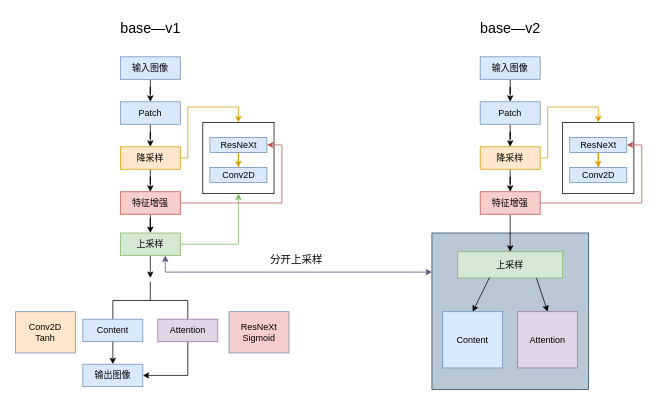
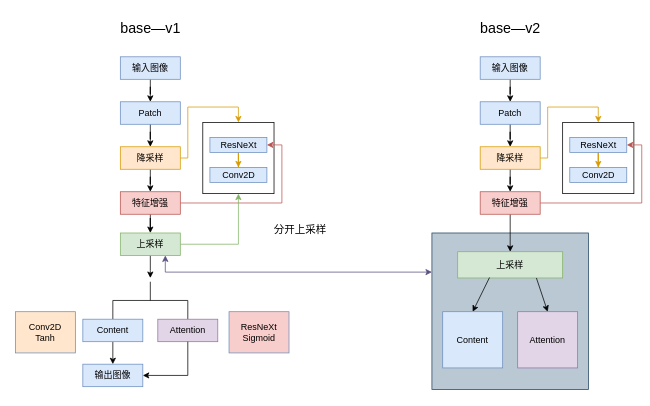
  <mxCell id="0" />
  <mxCell id="1" parent="0" />
  <mxCell id="2" value="" style="whiteSpace=wrap;html=1;aspect=fixed;strokeWidth=1;fillColor=#bac8d3;strokeColor=#23445d;" vertex="1" parent="1"><mxGeometry x="575.62" y="310" width="208.75" height="208.75" as="geometry" /></mxCell>
  <mxCell id="3" style="edgeStyle=orthogonalEdgeStyle;rounded=0;orthogonalLoop=1;jettySize=auto;html=1;exitX=0.5;exitY=1;exitDx=0;exitDy=0;" edge="1" parent="1" source="4" target="7"><mxGeometry relative="1" as="geometry"><mxPoint x="200" y="205" as="targetPoint" /></mxGeometry></mxCell>
  <mxCell id="4" value="Patch" style="rounded=0;whiteSpace=wrap;html=1;fillColor=#dae8fc;strokeColor=#6c8ebf;" vertex="1" parent="1"><mxGeometry x="160" y="135" width="80" height="30" as="geometry" /></mxCell>
  <mxCell id="5" value="" style="edgeStyle=orthogonalEdgeStyle;rounded=0;orthogonalLoop=1;jettySize=auto;html=1;" edge="1" parent="1" source="7" target="14"><mxGeometry relative="1" as="geometry" /></mxCell>
  <mxCell id="6" style="edgeStyle=orthogonalEdgeStyle;rounded=0;orthogonalLoop=1;jettySize=auto;html=1;entryX=0.5;entryY=0;entryDx=0;entryDy=0;fillColor=#ffe6cc;strokeColor=#d79b00;" edge="1" parent="1" source="7" target="8"><mxGeometry relative="1" as="geometry"><Array as="points"><mxPoint x="250" y="210" /><mxPoint x="250" y="142" /><mxPoint x="317" y="142" /></Array></mxGeometry></mxCell>
  <mxCell id="7" value="降采样" style="rounded=0;whiteSpace=wrap;html=1;fillColor=#ffe6cc;strokeColor=#d79b00;" vertex="1" parent="1"><mxGeometry x="160" y="195" width="80" height="30" as="geometry" /></mxCell>
  <mxCell id="8" value="" style="whiteSpace=wrap;html=1;aspect=fixed;" vertex="1" parent="1"><mxGeometry x="270" y="162.5" width="95" height="95" as="geometry" /></mxCell>
  <mxCell id="9" value="" style="edgeStyle=orthogonalEdgeStyle;rounded=0;orthogonalLoop=1;jettySize=auto;html=1;fillColor=#ffe6cc;strokeColor=#d79b00;" edge="1" parent="1" source="10" target="11"><mxGeometry relative="1" as="geometry" /></mxCell>
  <mxCell id="10" value="ResNeXt" style="rounded=0;whiteSpace=wrap;html=1;fillColor=#dae8fc;strokeColor=#6c8ebf;" vertex="1" parent="1"><mxGeometry x="279.5" y="182.5" width="76" height="20" as="geometry" /></mxCell>
  <mxCell id="11" value="Conv2D" style="whiteSpace=wrap;html=1;fillColor=#dae8fc;strokeColor=#6c8ebf;rounded=0;" vertex="1" parent="1"><mxGeometry x="279.5" y="222.5" width="76" height="20" as="geometry" /></mxCell>
  <mxCell id="12" value="" style="edgeStyle=orthogonalEdgeStyle;rounded=0;orthogonalLoop=1;jettySize=auto;html=1;entryX=1;entryY=0.5;entryDx=0;entryDy=0;fillColor=#f8cecc;strokeColor=#b85450;" edge="1" parent="1" source="14" target="10"><mxGeometry relative="1" as="geometry" /></mxCell>
  <mxCell id="13" value="" style="edgeStyle=orthogonalEdgeStyle;rounded=0;orthogonalLoop=1;jettySize=auto;html=1;" edge="1" parent="1" source="14" target="20"><mxGeometry relative="1" as="geometry" /></mxCell>
  <mxCell id="14" value="特征增强" style="whiteSpace=wrap;html=1;fillColor=#f8cecc;strokeColor=#b85450;rounded=0;" vertex="1" parent="1"><mxGeometry x="160" y="255" width="80" height="30" as="geometry" /></mxCell>
  <mxCell id="15" style="edgeStyle=orthogonalEdgeStyle;rounded=0;orthogonalLoop=1;jettySize=auto;html=1;entryX=0.5;entryY=0;entryDx=0;entryDy=0;" edge="1" parent="1" source="16" target="4"><mxGeometry relative="1" as="geometry" /></mxCell>
  <mxCell id="16" value="输入图像" style="rounded=0;whiteSpace=wrap;html=1;fillColor=#dae8fc;strokeColor=#6c8ebf;" vertex="1" parent="1"><mxGeometry x="160" y="75" width="80" height="30" as="geometry" /></mxCell>
  <mxCell id="17" style="edgeStyle=orthogonalEdgeStyle;rounded=0;orthogonalLoop=1;jettySize=auto;html=1;entryX=0.5;entryY=1;entryDx=0;entryDy=0;fillColor=#d5e8d4;strokeColor=#82b366;" edge="1" parent="1" source="20" target="8"><mxGeometry relative="1" as="geometry" /></mxCell>
  <mxCell id="18" style="edgeStyle=orthogonalEdgeStyle;rounded=0;orthogonalLoop=1;jettySize=auto;html=1;" edge="1" parent="1" source="20"><mxGeometry relative="1" as="geometry"><mxPoint x="200" y="370" as="targetPoint" /></mxGeometry></mxCell>
  <mxCell id="19" style="edgeStyle=orthogonalEdgeStyle;rounded=0;orthogonalLoop=1;jettySize=auto;html=1;exitX=0.75;exitY=1;exitDx=0;exitDy=0;entryX=0;entryY=0.25;entryDx=0;entryDy=0;fontSize=19;fillColor=#d0cee2;strokeColor=#56517e;startArrow=classic;startFill=1;" edge="1" parent="1" source="20" target="2"><mxGeometry relative="1" as="geometry" /></mxCell>
  <mxCell id="20" value="上采样" style="whiteSpace=wrap;html=1;fillColor=#d5e8d4;strokeColor=#82b366;rounded=0;" vertex="1" parent="1"><mxGeometry x="160" y="310" width="80" height="30" as="geometry" /></mxCell>
  <mxCell id="21" value="" style="strokeWidth=1;html=1;shape=mxgraph.flowchart.annotation_2;align=left;labelPosition=right;pointerEvents=1;rotation=90;" vertex="1" parent="1"><mxGeometry x="175" y="350" width="50" height="100" as="geometry" /></mxCell>
  <mxCell id="22" style="edgeStyle=orthogonalEdgeStyle;rounded=0;orthogonalLoop=1;jettySize=auto;html=1;exitX=0.5;exitY=1;exitDx=0;exitDy=0;" edge="1" parent="1" source="23"><mxGeometry relative="1" as="geometry"><mxPoint x="150" y="485" as="targetPoint" /></mxGeometry></mxCell>
  <mxCell id="23" value="Content" style="whiteSpace=wrap;html=1;fillColor=#dae8fc;strokeColor=#6c8ebf;rounded=0;" vertex="1" parent="1"><mxGeometry x="110" y="425" width="80" height="30" as="geometry" /></mxCell>
  <mxCell id="24" value="Attention" style="whiteSpace=wrap;html=1;fillColor=#e1d5e7;strokeColor=#9673a6;rounded=0;" vertex="1" parent="1"><mxGeometry x="210" y="425" width="80" height="30" as="geometry" /></mxCell>
  <mxCell id="25" value="Conv2D&lt;br&gt;Tanh" style="whiteSpace=wrap;html=1;fillColor=#ffe6cc;strokeColor=#6c8ebf;rounded=0;" vertex="1" parent="1"><mxGeometry x="20" y="415" width="80" height="55" as="geometry" /></mxCell>
  <mxCell id="26" value="ResNeXt&lt;br&gt;Sigmoid" style="whiteSpace=wrap;html=1;fillColor=#f8cecc;strokeColor=#6c8ebf;rounded=0;" vertex="1" parent="1"><mxGeometry x="305" y="415" width="80" height="55" as="geometry" /></mxCell>
  <mxCell id="27" value="" style="edgeStyle=segmentEdgeStyle;endArrow=classic;html=1;rounded=0;entryX=1;entryY=0.5;entryDx=0;entryDy=0;" edge="1" parent="1" target="28"><mxGeometry width="50" height="50" relative="1" as="geometry"><mxPoint x="250" y="455" as="sourcePoint" /><mxPoint x="185" y="510" as="targetPoint" /><Array as="points"><mxPoint x="250" y="500" /></Array></mxGeometry></mxCell>
  <mxCell id="28" value="输出图像" style="rounded=0;whiteSpace=wrap;html=1;fillColor=#dae8fc;strokeColor=#6c8ebf;" vertex="1" parent="1"><mxGeometry x="110" y="485" width="80" height="30" as="geometry" /></mxCell>
  <mxCell id="29" style="edgeStyle=orthogonalEdgeStyle;rounded=0;orthogonalLoop=1;jettySize=auto;html=1;exitX=0.5;exitY=1;exitDx=0;exitDy=0;" edge="1" parent="1" source="30" target="33"><mxGeometry relative="1" as="geometry"><mxPoint x="680" y="205" as="targetPoint" /></mxGeometry></mxCell>
  <mxCell id="30" value="Patch" style="rounded=0;whiteSpace=wrap;html=1;fillColor=#dae8fc;strokeColor=#6c8ebf;" vertex="1" parent="1"><mxGeometry x="640" y="135" width="80" height="30" as="geometry" /></mxCell>
  <mxCell id="31" value="" style="edgeStyle=orthogonalEdgeStyle;rounded=0;orthogonalLoop=1;jettySize=auto;html=1;" edge="1" parent="1" source="33" target="40"><mxGeometry relative="1" as="geometry" /></mxCell>
  <mxCell id="32" style="edgeStyle=orthogonalEdgeStyle;rounded=0;orthogonalLoop=1;jettySize=auto;html=1;entryX=0.5;entryY=0;entryDx=0;entryDy=0;fillColor=#ffe6cc;strokeColor=#d79b00;" edge="1" parent="1" source="33" target="34"><mxGeometry relative="1" as="geometry"><Array as="points"><mxPoint x="730" y="210" /><mxPoint x="730" y="142" /><mxPoint x="797" y="142" /></Array></mxGeometry></mxCell>
  <mxCell id="33" value="降采样" style="rounded=0;whiteSpace=wrap;html=1;fillColor=#ffe6cc;strokeColor=#d79b00;" vertex="1" parent="1"><mxGeometry x="640" y="195" width="80" height="30" as="geometry" /></mxCell>
  <mxCell id="34" value="" style="whiteSpace=wrap;html=1;aspect=fixed;" vertex="1" parent="1"><mxGeometry x="750" y="162.5" width="95" height="95" as="geometry" /></mxCell>
  <mxCell id="35" value="" style="edgeStyle=orthogonalEdgeStyle;rounded=0;orthogonalLoop=1;jettySize=auto;html=1;fillColor=#ffe6cc;strokeColor=#d79b00;" edge="1" parent="1" source="36" target="37"><mxGeometry relative="1" as="geometry" /></mxCell>
  <mxCell id="36" value="ResNeXt" style="rounded=0;whiteSpace=wrap;html=1;fillColor=#dae8fc;strokeColor=#6c8ebf;" vertex="1" parent="1"><mxGeometry x="759.5" y="182.5" width="76" height="20" as="geometry" /></mxCell>
  <mxCell id="37" value="Conv2D" style="whiteSpace=wrap;html=1;fillColor=#dae8fc;strokeColor=#6c8ebf;rounded=0;" vertex="1" parent="1"><mxGeometry x="759.5" y="222.5" width="76" height="20" as="geometry" /></mxCell>
  <mxCell id="38" value="" style="edgeStyle=orthogonalEdgeStyle;rounded=0;orthogonalLoop=1;jettySize=auto;html=1;entryX=1;entryY=0.5;entryDx=0;entryDy=0;fillColor=#f8cecc;strokeColor=#b85450;" edge="1" parent="1" source="40" target="36"><mxGeometry relative="1" as="geometry" /></mxCell>
  <mxCell id="39" value="" style="edgeStyle=orthogonalEdgeStyle;rounded=0;orthogonalLoop=1;jettySize=auto;html=1;" edge="1" parent="1" source="40" target="43"><mxGeometry relative="1" as="geometry" /></mxCell>
  <mxCell id="40" value="特征增强" style="whiteSpace=wrap;html=1;fillColor=#f8cecc;strokeColor=#b85450;rounded=0;" vertex="1" parent="1"><mxGeometry x="640" y="255" width="80" height="30" as="geometry" /></mxCell>
  <mxCell id="41" style="edgeStyle=orthogonalEdgeStyle;rounded=0;orthogonalLoop=1;jettySize=auto;html=1;entryX=0.5;entryY=0;entryDx=0;entryDy=0;" edge="1" parent="1" source="42" target="30"><mxGeometry relative="1" as="geometry" /></mxCell>
  <mxCell id="42" value="输入图像" style="rounded=0;whiteSpace=wrap;html=1;fillColor=#dae8fc;strokeColor=#6c8ebf;" vertex="1" parent="1"><mxGeometry x="640" y="75" width="80" height="30" as="geometry" /></mxCell>
  <mxCell id="43" value="上采样" style="whiteSpace=wrap;html=1;fillColor=#d5e8d4;strokeColor=#82b366;rounded=0;" vertex="1" parent="1"><mxGeometry x="610" y="335" width="140" height="35" as="geometry" /></mxCell>
  <mxCell id="44" value="" style="endArrow=classic;html=1;rounded=0;exitX=0.303;exitY=0.983;exitDx=0;exitDy=0;exitPerimeter=0;entryX=0.5;entryY=0;entryDx=0;entryDy=0;" edge="1" parent="1" source="43" target="46"><mxGeometry width="50" height="50" relative="1" as="geometry"><mxPoint x="665" y="352.5" as="sourcePoint" /><mxPoint x="630" y="412.5" as="targetPoint" /></mxGeometry></mxCell>
  <mxCell id="45" value="" style="endArrow=classic;html=1;rounded=0;exitX=0.75;exitY=1;exitDx=0;exitDy=0;entryX=0.5;entryY=0;entryDx=0;entryDy=0;" edge="1" parent="1" source="43" target="47"><mxGeometry width="50" height="50" relative="1" as="geometry"><mxPoint x="710" y="365" as="sourcePoint" /><mxPoint x="735" y="412.5" as="targetPoint" /></mxGeometry></mxCell>
  <mxCell id="46" value="Content" style="whiteSpace=wrap;html=1;fillColor=#dae8fc;strokeColor=#6c8ebf;rounded=0;" vertex="1" parent="1"><mxGeometry x="590" y="415" width="80" height="75" as="geometry" /></mxCell>
  <mxCell id="47" value="Attention" style="whiteSpace=wrap;html=1;fillColor=#e1d5e7;strokeColor=#9673a6;rounded=0;" vertex="1" parent="1"><mxGeometry x="690" y="415" width="80" height="75" as="geometry" /></mxCell>
  <mxCell id="48" value="base—v1" style="text;html=1;strokeColor=none;fillColor=none;align=center;verticalAlign=middle;whiteSpace=wrap;rounded=0;fontSize=19;" vertex="1" parent="1"><mxGeometry x="137.5" y="20" width="125" height="35" as="geometry" /></mxCell>
  <mxCell id="49" value="base—v2" style="text;html=1;strokeColor=none;fillColor=none;align=center;verticalAlign=middle;whiteSpace=wrap;rounded=0;fontSize=19;" vertex="1" parent="1"><mxGeometry x="617.5" y="20" width="125" height="35" as="geometry" /></mxCell>
- <mxCell id="50" value="分开上采样" style="text;html=1;strokeColor=none;fillColor=none;align=center;verticalAlign=middle;whiteSpace=wrap;rounded=0;fontSize=14;" vertex="1" parent="1"><mxGeometry x="340" y="330" width="110" height="30" as="geometry" /></mxCell>
+ <mxCell id="50" value="分开上采样" style="text;html=1;strokeColor=none;fillColor=none;align=center;verticalAlign=middle;whiteSpace=wrap;rounded=0;fontSize=14;" vertex="1" parent="1"><mxGeometry x="345" y="290" width="110" height="30" as="geometry" /></mxCell>
